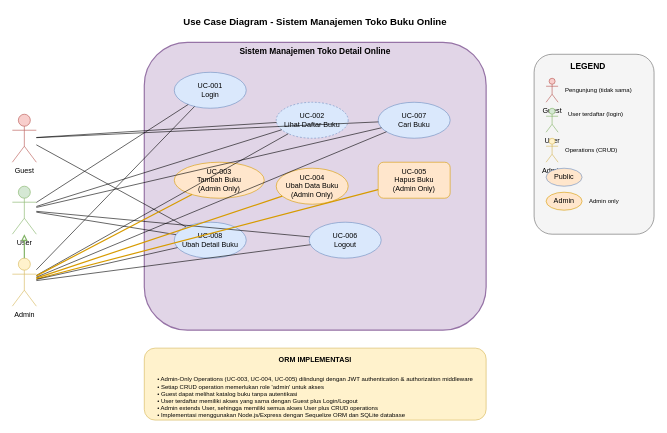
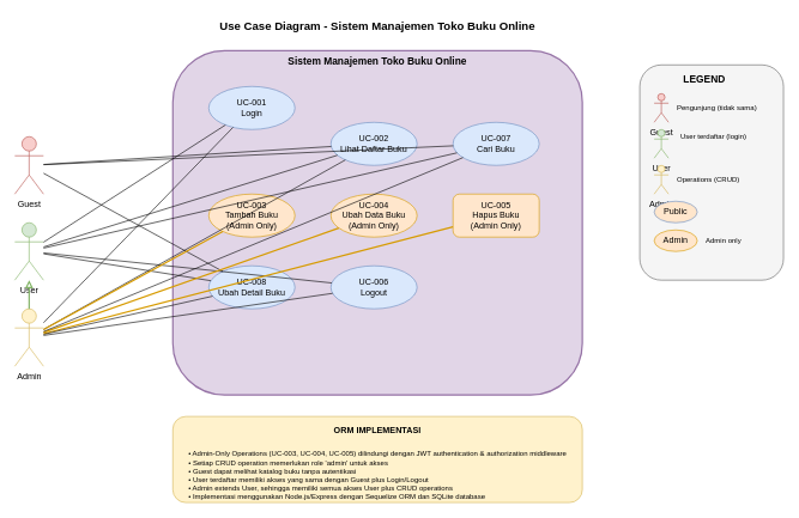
  <mxCell id="0" />
  <mxCell id="1" parent="0" />
  <mxCell id="2" value="Use Case Diagram - Sistem Manajemen Toko Buku Online" style="text;html=1;strokeColor=none;fillColor=none;align=center;verticalAlign=middle;whiteSpace=wrap;rounded=0;fontSize=16;fontStyle=1;" vertex="1" parent="1"><mxGeometry x="290" y="20" width="470" height="30" as="geometry" /></mxCell>
- <mxCell id="3" value="Sistem Manajemen Toko Detail Online" style="rounded=1;whiteSpace=wrap;html=1;fontSize=14;fontStyle=1;fillColor=#e1d5e7;strokeColor=#9673a6;strokeWidth=2;verticalAlign=top;" vertex="1" parent="1"><mxGeometry x="240" y="70" width="570" height="480" as="geometry" /></mxCell>
+ <mxCell id="3" value="Sistem Manajemen Toko Buku Online" style="rounded=1;whiteSpace=wrap;html=1;fontSize=14;fontStyle=1;fillColor=#e1d5e7;strokeColor=#9673a6;strokeWidth=2;verticalAlign=top;" vertex="1" parent="1"><mxGeometry x="240" y="70" width="570" height="480" as="geometry" /></mxCell>
  <mxCell id="4" value="Guest" style="shape=umlActor;verticalLabelPosition=bottom;verticalAlign=top;html=1;outlineConnect=0;fillColor=#f8cecc;strokeColor=#b85450;" vertex="1" parent="1"><mxGeometry x="20" y="190" width="40" height="80" as="geometry" /></mxCell>
  <mxCell id="5" value="User" style="shape=umlActor;verticalLabelPosition=bottom;verticalAlign=top;html=1;outlineConnect=0;fillColor=#d5e8d4;strokeColor=#82b366;" vertex="1" parent="1"><mxGeometry x="20" y="310" width="40" height="80" as="geometry" /></mxCell>
  <mxCell id="6" value="Admin" style="shape=umlActor;verticalLabelPosition=bottom;verticalAlign=top;html=1;outlineConnect=0;fillColor=#fff2cc;strokeColor=#d6b656;" vertex="1" parent="1"><mxGeometry x="20" y="430" width="40" height="80" as="geometry" /></mxCell>
  <mxCell id="7" value="UC-001&#10;Login" style="ellipse;whiteSpace=wrap;html=1;fillColor=#dae8fc;strokeColor=#6c8ebf;" vertex="1" parent="1"><mxGeometry x="290" y="120" width="120" height="60" as="geometry" /></mxCell>
- <mxCell id="8" value="UC-002&#10;Lihat Daftar Buku" style="ellipse;whiteSpace=wrap;html=1;fillColor=#dae8fc;strokeColor=#6c8ebf;dashed=1;" vertex="1" parent="1"><mxGeometry x="460" y="170" width="120" height="60" as="geometry" /></mxCell>
- <mxCell id="9" value="UC-003&#10;Tambah Buku&#10;(Admin Only)" style="ellipse;whiteSpace=wrap;html=1;fillColor=#ffe6cc;strokeColor=#d79b00;" vertex="1" parent="1"><mxGeometry x="290" y="270" width="150" height="60" as="geometry" /></mxCell>
- <mxCell id="10" value="UC-004&#10;Ubah Data Buku&#10;(Admin Only)" style="ellipse;whiteSpace=wrap;html=1;fillColor=#ffe6cc;strokeColor=#d79b00;" vertex="1" parent="1"><mxGeometry x="460" y="280" width="120" height="60" as="geometry" /></mxCell>
+ <mxCell id="8" value="UC-002&#10;Lihat Daftar Buku" style="ellipse;whiteSpace=wrap;html=1;fillColor=#dae8fc;strokeColor=#6c8ebf;" vertex="1" parent="1"><mxGeometry x="460" y="170" width="120" height="60" as="geometry" /></mxCell>
+ <mxCell id="9" value="UC-003&#10;Tambah Buku&#10;(Admin Only)" style="ellipse;whiteSpace=wrap;html=1;fillColor=#ffe6cc;strokeColor=#d79b00;" vertex="1" parent="1"><mxGeometry x="290" y="270" width="120" height="60" as="geometry" /></mxCell>
+ <mxCell id="10" value="UC-004&#10;Ubah Data Buku&#10;(Admin Only)" style="ellipse;whiteSpace=wrap;html=1;fillColor=#ffe6cc;strokeColor=#d79b00;" vertex="1" parent="1"><mxGeometry x="460" y="270" width="120" height="60" as="geometry" /></mxCell>
  <mxCell id="11" value="UC-005&#10;Hapus Buku&#10;(Admin Only)" style="whiteSpace=wrap;html=1;fillColor=#ffe6cc;strokeColor=#d79b00;rounded=1;" vertex="1" parent="1"><mxGeometry x="630" y="270" width="120" height="60" as="geometry" /></mxCell>
- <mxCell id="12" value="UC-006&#10;Logout" style="ellipse;whiteSpace=wrap;html=1;fillColor=#dae8fc;strokeColor=#6c8ebf;" vertex="1" parent="1"><mxGeometry x="515" y="370" width="120" height="60" as="geometry" /></mxCell>
+ <mxCell id="12" value="UC-006&#10;Logout" style="ellipse;whiteSpace=wrap;html=1;fillColor=#dae8fc;strokeColor=#6c8ebf;" vertex="1" parent="1"><mxGeometry x="460" y="370" width="120" height="60" as="geometry" /></mxCell>
  <mxCell id="13" value="UC-007&#10;Cari Buku" style="ellipse;whiteSpace=wrap;html=1;fillColor=#dae8fc;strokeColor=#6c8ebf;" vertex="1" parent="1"><mxGeometry x="630" y="170" width="120" height="60" as="geometry" /></mxCell>
  <mxCell id="14" value="UC-008&#10;Ubah Detail Buku" style="ellipse;whiteSpace=wrap;html=1;fillColor=#dae8fc;strokeColor=#6c8ebf;" vertex="1" parent="1"><mxGeometry x="290" y="370" width="120" height="60" as="geometry" /></mxCell>
  <mxCell id="15" style="endArrow=none;html=1;rounded=0;" edge="1" parent="1" source="4" target="8"><mxGeometry width="50" height="50" relative="1" as="geometry" /></mxCell>
  <mxCell id="16" style="endArrow=none;html=1;rounded=0;" edge="1" parent="1" source="4" target="13"><mxGeometry width="50" height="50" relative="1" as="geometry" /></mxCell>
  <mxCell id="17" style="endArrow=none;html=1;rounded=0;" edge="1" parent="1" source="4" target="14"><mxGeometry width="50" height="50" relative="1" as="geometry" /></mxCell>
  <mxCell id="18" style="endArrow=none;html=1;rounded=0;" edge="1" parent="1" source="5" target="7"><mxGeometry width="50" height="50" relative="1" as="geometry" /></mxCell>
  <mxCell id="19" style="endArrow=none;html=1;rounded=0;" edge="1" parent="1" source="5" target="8"><mxGeometry width="50" height="50" relative="1" as="geometry" /></mxCell>
  <mxCell id="20" style="endArrow=none;html=1;rounded=0;" edge="1" parent="1" source="5" target="12"><mxGeometry width="50" height="50" relative="1" as="geometry" /></mxCell>
  <mxCell id="21" style="endArrow=none;html=1;rounded=0;" edge="1" parent="1" source="5" target="13"><mxGeometry width="50" height="50" relative="1" as="geometry" /></mxCell>
  <mxCell id="22" style="endArrow=none;html=1;rounded=0;" edge="1" parent="1" source="5" target="14"><mxGeometry width="50" height="50" relative="1" as="geometry" /></mxCell>
  <mxCell id="23" style="endArrow=none;html=1;rounded=0;" edge="1" parent="1" source="6" target="7"><mxGeometry width="50" height="50" relative="1" as="geometry" /></mxCell>
  <mxCell id="24" style="endArrow=none;html=1;rounded=0;" edge="1" parent="1" source="6" target="8"><mxGeometry width="50" height="50" relative="1" as="geometry" /></mxCell>
  <mxCell id="25" style="endArrow=none;html=1;rounded=0;strokeColor=#d79b00;strokeWidth=2;" edge="1" parent="1" source="6" target="9"><mxGeometry width="50" height="50" relative="1" as="geometry" /></mxCell>
  <mxCell id="26" style="endArrow=none;html=1;rounded=0;strokeColor=#d79b00;strokeWidth=2;" edge="1" parent="1" source="6" target="10"><mxGeometry width="50" height="50" relative="1" as="geometry" /></mxCell>
  <mxCell id="27" style="endArrow=none;html=1;rounded=0;strokeColor=#d79b00;strokeWidth=2;" edge="1" parent="1" source="6" target="11"><mxGeometry width="50" height="50" relative="1" as="geometry" /></mxCell>
  <mxCell id="28" style="endArrow=none;html=1;rounded=0;" edge="1" parent="1" source="6" target="12"><mxGeometry width="50" height="50" relative="1" as="geometry" /></mxCell>
  <mxCell id="29" style="endArrow=none;html=1;rounded=0;" edge="1" parent="1" source="6" target="13"><mxGeometry width="50" height="50" relative="1" as="geometry" /></mxCell>
  <mxCell id="30" style="endArrow=none;html=1;rounded=0;" edge="1" parent="1" source="6" target="14"><mxGeometry width="50" height="50" relative="1" as="geometry" /></mxCell>
  <mxCell id="31" style="endArrow=block;endFill=0;html=1;edgeStyle=orthogonalEdgeStyle;align=left;verticalAlign=bottom;rounded=0;strokeColor=#82b366;strokeWidth=2;" edge="1" parent="1" source="6" target="5"><mxGeometry x="-1" y="3" relative="1" as="geometry"><mxPoint x="-10" y="470" as="sourcePoint" /><mxPoint x="-10" y="350" as="targetPoint" /></mxGeometry></mxCell>
  <mxCell id="32" value="" style="rounded=1;whiteSpace=wrap;html=1;fillColor=#f5f5f5;strokeColor=#666666;strokeWidth=1;" vertex="1" parent="1"><mxGeometry x="890" y="90" width="200" height="300" as="geometry" /></mxCell>
  <mxCell id="33" value="LEGEND" style="text;html=1;strokeColor=none;fillColor=none;align=center;verticalAlign=middle;whiteSpace=wrap;rounded=0;fontSize=14;fontStyle=1;" vertex="1" parent="1"><mxGeometry x="950" y="100" width="60" height="20" as="geometry" /></mxCell>
  <mxCell id="34" value="Guest" style="shape=umlActor;verticalLabelPosition=bottom;verticalAlign=top;html=1;outlineConnect=0;fillColor=#f8cecc;strokeColor=#b85450;" vertex="1" parent="1"><mxGeometry x="910" y="130" width="20" height="40" as="geometry" /></mxCell>
  <mxCell id="35" value="Pengunjung (tidak sama)" style="text;html=1;strokeColor=none;fillColor=none;align=left;verticalAlign=middle;whiteSpace=wrap;rounded=0;fontSize=10;" vertex="1" parent="1"><mxGeometry x="940" y="140" width="140" height="20" as="geometry" /></mxCell>
  <mxCell id="36" value="User" style="shape=umlActor;verticalLabelPosition=bottom;verticalAlign=top;html=1;outlineConnect=0;fillColor=#d5e8d4;strokeColor=#82b366;" vertex="1" parent="1"><mxGeometry x="910" y="180" width="20" height="40" as="geometry" /></mxCell>
  <mxCell id="37" value="User terdaftar (login)" style="text;html=1;strokeColor=none;fillColor=none;align=left;verticalAlign=middle;whiteSpace=wrap;rounded=0;fontSize=10;" vertex="1" parent="1"><mxGeometry x="945" y="180" width="140" height="20" as="geometry" /></mxCell>
  <mxCell id="38" value="Admin" style="shape=umlActor;verticalLabelPosition=bottom;verticalAlign=top;html=1;outlineConnect=0;fillColor=#fff2cc;strokeColor=#d6b656;" vertex="1" parent="1"><mxGeometry x="910" y="230" width="20" height="40" as="geometry" /></mxCell>
  <mxCell id="39" value="Operations (CRUD)" style="text;html=1;strokeColor=none;fillColor=none;align=left;verticalAlign=middle;whiteSpace=wrap;rounded=0;fontSize=10;" vertex="1" parent="1"><mxGeometry x="940" y="240" width="140" height="20" as="geometry" /></mxCell>
  <mxCell id="40" value="Public" style="ellipse;whiteSpace=wrap;html=1;fillColor=#ffe6cc;strokeColor=#6c8ebf;" vertex="1" parent="1"><mxGeometry x="910" y="280" width="60" height="30" as="geometry" /></mxCell>
  <mxCell id="41" value="Admin" style="ellipse;whiteSpace=wrap;html=1;fillColor=#ffe6cc;strokeColor=#d79b00;" vertex="1" parent="1"><mxGeometry x="910" y="320" width="60" height="30" as="geometry" /></mxCell>
  <mxCell id="42" value="Admin only" style="text;html=1;strokeColor=none;fillColor=none;align=left;verticalAlign=middle;whiteSpace=wrap;rounded=0;fontSize=10;" vertex="1" parent="1"><mxGeometry x="980" y="325" width="100" height="20" as="geometry" /></mxCell>
  <mxCell id="43" value="" style="rounded=1;whiteSpace=wrap;html=1;fillColor=#fff2cc;strokeColor=#d6b656;strokeWidth=1;" vertex="1" parent="1"><mxGeometry x="240" y="580" width="570" height="120" as="geometry" /></mxCell>
  <mxCell id="44" value="ORM IMPLEMENTASI" style="text;html=1;strokeColor=none;fillColor=none;align=center;verticalAlign=middle;whiteSpace=wrap;rounded=0;fontSize=12;fontStyle=1;" vertex="1" parent="1"><mxGeometry x="460" y="590" width="130" height="20" as="geometry" /></mxCell>
  <mxCell id="45" value="• Admin-Only Operations (UC-003, UC-004, UC-005) dilindungi dengan JWT authentication &amp; authorization middleware&#10;• Setiap CRUD operation memerlukan role 'admin' untuk akses&#10;• Guest dapat melihat katalog buku tanpa autentikasi&#10;• User terdaftar memiliki akses yang sama dengan Guest plus Login/Logout&#10;• Admin extends User, sehingga memiliki semua akses User plus CRUD operations&#10;• Implementasi menggunakan Node.js/Express dengan Sequelize ORM dan SQLite database" style="text;html=1;strokeColor=none;fillColor=none;align=left;verticalAlign=top;whiteSpace=wrap;rounded=0;fontSize=10;" vertex="1" parent="1"><mxGeometry x="260" y="620" width="530" height="70" as="geometry" /></mxCell>
